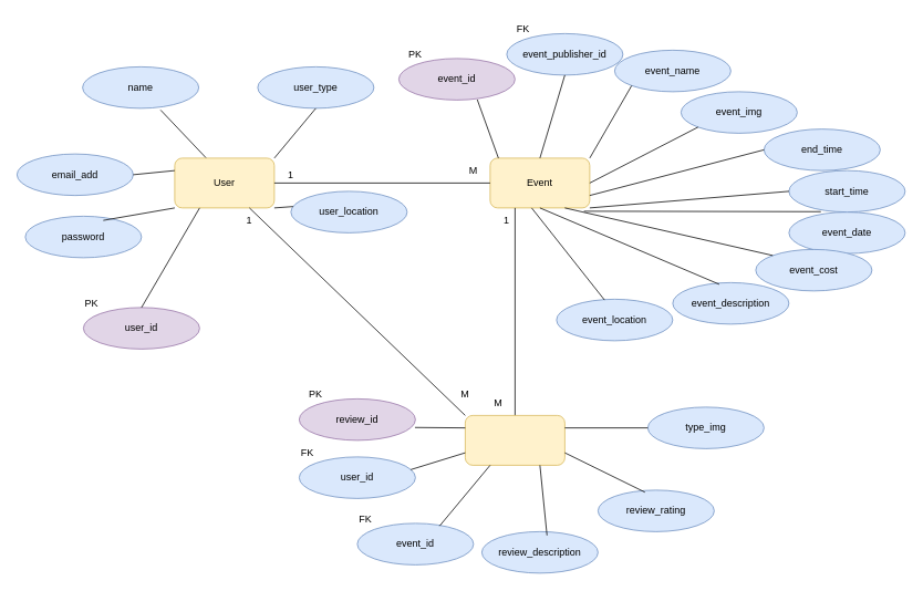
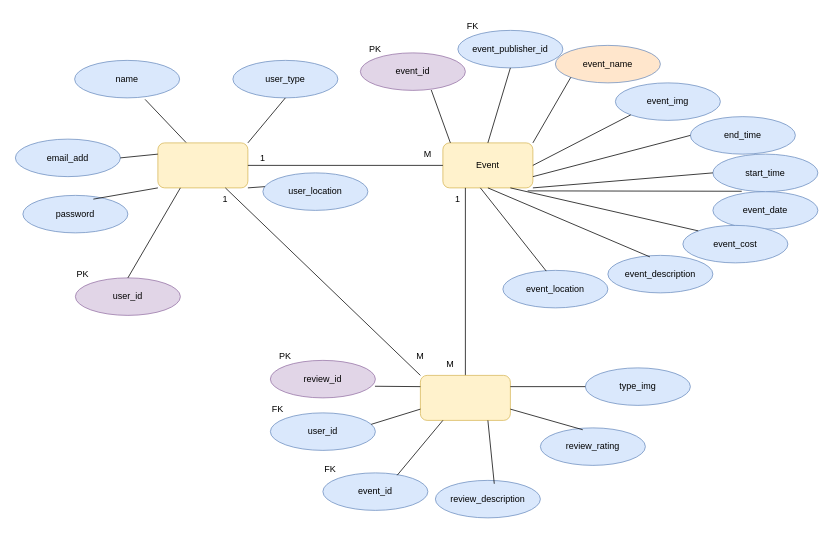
  <mxCell id="0" />
  <mxCell id="1" parent="0" />
  <mxCell id="2" value="" style="rounded=1;whiteSpace=wrap;html=1;fillColor=#fff2cc;strokeColor=#d6b656;" parent="1" vertex="1"><mxGeometry x="210" y="190" width="120" height="60" as="geometry" /></mxCell>
  <mxCell id="3" value="" style="rounded=1;whiteSpace=wrap;html=1;fillColor=#fff2cc;strokeColor=#d6b656;" parent="1" vertex="1"><mxGeometry x="590" y="190" width="120" height="60" as="geometry" /></mxCell>
- <mxCell id="4" value="User" style="text;html=1;align=center;verticalAlign=middle;whiteSpace=wrap;rounded=0;" parent="1" vertex="1"><mxGeometry x="240" y="205" width="60" height="30" as="geometry" /></mxCell>
  <mxCell id="5" value="Event" style="text;html=1;align=center;verticalAlign=middle;whiteSpace=wrap;rounded=0;" vertex="1" parent="1"><mxGeometry x="620" y="205" width="60" height="30" as="geometry" /></mxCell>
  <mxCell id="6" value="name" style="ellipse;whiteSpace=wrap;html=1;fillColor=#dae8fc;strokeColor=#6c8ebf;" vertex="1" parent="1"><mxGeometry x="99" y="80" width="140" height="50" as="geometry" /></mxCell>
  <mxCell id="7" value="email_add" style="ellipse;whiteSpace=wrap;html=1;fillColor=#dae8fc;strokeColor=#6c8ebf;" vertex="1" parent="1"><mxGeometry y="185" width="140" height="50" as="geometry" x="20" /></mxCell>
  <mxCell id="8" value="password" style="ellipse;whiteSpace=wrap;html=1;fillColor=#dae8fc;strokeColor=#6c8ebf;" vertex="1" parent="1"><mxGeometry x="30" y="260" width="140" height="50" as="geometry" /></mxCell>
  <mxCell id="9" value="" style="endArrow=none;html=1;rounded=0;entryX=0;entryY=1;entryDx=0;entryDy=0;exitX=0.671;exitY=0.1;exitDx=0;exitDy=0;exitPerimeter=0;" edge="1" parent="1" source="8" target="2"><mxGeometry width="50" height="50" relative="1" as="geometry"><mxPoint x="420" y="250" as="sourcePoint" /><mxPoint x="470" y="200" as="targetPoint" /></mxGeometry></mxCell>
  <mxCell id="10" value="" style="endArrow=none;html=1;rounded=0;entryX=0;entryY=0.25;entryDx=0;entryDy=0;exitX=1;exitY=0.5;exitDx=0;exitDy=0;" edge="1" parent="1" source="7" target="2"><mxGeometry width="50" height="50" relative="1" as="geometry"><mxPoint x="174" y="315" as="sourcePoint" /><mxPoint x="220" y="260" as="targetPoint" /></mxGeometry></mxCell>
  <mxCell id="11" value="" style="endArrow=none;html=1;rounded=0;entryX=0.671;entryY=1.04;entryDx=0;entryDy=0;exitX=0.313;exitY=-0.008;exitDx=0;exitDy=0;entryPerimeter=0;exitPerimeter=0;" edge="1" parent="1" source="2" target="6"><mxGeometry width="50" height="50" relative="1" as="geometry"><mxPoint x="184" y="325" as="sourcePoint" /><mxPoint x="230" y="270" as="targetPoint" /></mxGeometry></mxCell>
  <mxCell id="12" value="PK" style="text;html=1;align=center;verticalAlign=middle;whiteSpace=wrap;rounded=0;" vertex="1" parent="1"><mxGeometry x="80" y="350" width="60" height="30" as="geometry" /></mxCell>
  <mxCell id="13" value="user_id" style="ellipse;whiteSpace=wrap;html=1;fillColor=#e1d5e7;strokeColor=#9673a6;" vertex="1" parent="1"><mxGeometry x="100" y="370" width="140" height="50" as="geometry" /></mxCell>
  <mxCell id="14" value="" style="endArrow=none;html=1;rounded=0;entryX=0.25;entryY=1;entryDx=0;entryDy=0;exitX=0.5;exitY=0;exitDx=0;exitDy=0;" edge="1" parent="1" source="13" target="2"><mxGeometry width="50" height="50" relative="1" as="geometry"><mxPoint x="174" y="315" as="sourcePoint" /><mxPoint x="220" y="260" as="targetPoint" /></mxGeometry></mxCell>
  <mxCell id="15" value="" style="endArrow=none;html=1;rounded=0;exitX=1;exitY=0.5;exitDx=0;exitDy=0;entryX=0;entryY=0.5;entryDx=0;entryDy=0;" edge="1" parent="1" source="2" target="3"><mxGeometry width="50" height="50" relative="1" as="geometry"><mxPoint x="420" y="250" as="sourcePoint" /><mxPoint x="470" y="200" as="targetPoint" /></mxGeometry></mxCell>
  <mxCell id="16" value="1&lt;span style=&quot;color: rgba(0, 0, 0, 0); font-family: monospace; font-size: 0px; text-align: start; text-wrap: nowrap;&quot;&gt;%3CmxGraphModel%3E%3Croot%3E%3CmxCell%20id%3D%220%22%2F%3E%3CmxCell%20id%3D%221%22%20parent%3D%220%22%2F%3E%3CmxCell%20id%3D%222%22%20value%3D%22User%22%20style%3D%22text%3Bhtml%3D1%3Balign%3Dcenter%3BverticalAlign%3Dmiddle%3BwhiteSpace%3Dwrap%3Brounded%3D0%3B%22%20vertex%3D%221%22%20parent%3D%221%22%3E%3CmxGeometry%20x%3D%22220%22%20y%3D%22315%22%20width%3D%2260%22%20height%3D%2230%22%20as%3D%22geometry%22%2F%3E%3C%2FmxCell%3E%3C%2Froot%3E%3C%2FmxGraphModel%3E&lt;/span&gt;" style="text;html=1;align=center;verticalAlign=middle;whiteSpace=wrap;rounded=0;" vertex="1" parent="1"><mxGeometry x="320" y="195" width="60" height="30" as="geometry" /></mxCell>
  <mxCell id="17" value="M" style="text;html=1;align=center;verticalAlign=middle;whiteSpace=wrap;rounded=0;" vertex="1" parent="1"><mxGeometry x="540" y="190" width="60" height="30" as="geometry" /></mxCell>
- <mxCell id="18" value="event_name" style="ellipse;whiteSpace=wrap;html=1;fillColor=#dae8fc;strokeColor=#6c8ebf;" vertex="1" parent="1"><mxGeometry x="740" y="60" width="140" height="50" as="geometry" /></mxCell>
+ <mxCell id="18" value="event_name" style="ellipse;whiteSpace=wrap;html=1;fillColor=#ffe6cc;strokeColor=#6c8ebf;" vertex="1" parent="1"><mxGeometry x="740" y="60" width="140" height="50" as="geometry" /></mxCell>
  <mxCell id="19" value="event_img" style="ellipse;whiteSpace=wrap;html=1;fillColor=#dae8fc;strokeColor=#6c8ebf;" vertex="1" parent="1"><mxGeometry x="820" y="110" width="140" height="50" as="geometry" /></mxCell>
  <mxCell id="20" value="end_time" style="ellipse;whiteSpace=wrap;html=1;fillColor=#dae8fc;strokeColor=#6c8ebf;" vertex="1" parent="1"><mxGeometry x="920" y="155" width="140" height="50" as="geometry" /></mxCell>
  <mxCell id="21" value="event_date" style="ellipse;whiteSpace=wrap;html=1;fillColor=#dae8fc;strokeColor=#6c8ebf;" vertex="1" parent="1"><mxGeometry x="950" y="255" width="140" height="50" as="geometry" /></mxCell>
  <mxCell id="22" value="event_description" style="ellipse;whiteSpace=wrap;html=1;fillColor=#dae8fc;strokeColor=#6c8ebf;" vertex="1" parent="1"><mxGeometry x="810" y="340" width="140" height="50" as="geometry" /></mxCell>
  <mxCell id="23" value="user_type" style="ellipse;whiteSpace=wrap;html=1;fillColor=#dae8fc;strokeColor=#6c8ebf;" vertex="1" parent="1"><mxGeometry x="310" y="80" width="140" height="50" as="geometry" /></mxCell>
  <mxCell id="24" value="" style="endArrow=none;html=1;rounded=0;entryX=0.5;entryY=1;entryDx=0;entryDy=0;exitX=1;exitY=0;exitDx=0;exitDy=0;" edge="1" parent="1" source="2" target="23"><mxGeometry width="50" height="50" relative="1" as="geometry"><mxPoint x="340" y="200" as="sourcePoint" /><mxPoint x="423" y="163" as="targetPoint" /></mxGeometry></mxCell>
  <mxCell id="25" value="event_id" style="ellipse;whiteSpace=wrap;html=1;fillColor=#e1d5e7;strokeColor=#9673a6;" vertex="1" parent="1"><mxGeometry x="480" y="70" width="140" height="50" as="geometry" /></mxCell>
  <mxCell id="26" value="event_publisher_id" style="ellipse;whiteSpace=wrap;html=1;fillColor=#dae8fc;strokeColor=#6c8ebf;" vertex="1" parent="1"><mxGeometry x="610" y="40" width="140" height="50" as="geometry" /></mxCell>
  <mxCell id="27" value="" style="endArrow=none;html=1;rounded=0;entryX=0.5;entryY=1;entryDx=0;entryDy=0;exitX=0.5;exitY=0;exitDx=0;exitDy=0;" edge="1" parent="1" source="3" target="26"><mxGeometry width="50" height="50" relative="1" as="geometry"><mxPoint x="340" y="200" as="sourcePoint" /><mxPoint x="423" y="163" as="targetPoint" /></mxGeometry></mxCell>
  <mxCell id="28" value="" style="endArrow=none;html=1;rounded=0;entryX=0;entryY=1;entryDx=0;entryDy=0;exitX=1;exitY=0;exitDx=0;exitDy=0;" edge="1" parent="1" source="3" target="18"><mxGeometry width="50" height="50" relative="1" as="geometry"><mxPoint x="660" y="200" as="sourcePoint" /><mxPoint x="650" y="120" as="targetPoint" /></mxGeometry></mxCell>
  <mxCell id="29" value="" style="endArrow=none;html=1;rounded=0;entryX=0;entryY=1;entryDx=0;entryDy=0;exitX=1;exitY=0.5;exitDx=0;exitDy=0;" edge="1" parent="1" source="3" target="19"><mxGeometry width="50" height="50" relative="1" as="geometry"><mxPoint x="670" y="210" as="sourcePoint" /><mxPoint x="660" y="130" as="targetPoint" /></mxGeometry></mxCell>
  <mxCell id="30" value="" style="endArrow=none;html=1;rounded=0;entryX=0;entryY=0.5;entryDx=0;entryDy=0;exitX=1;exitY=0.75;exitDx=0;exitDy=0;" edge="1" parent="1" source="3" target="20"><mxGeometry width="50" height="50" relative="1" as="geometry"><mxPoint x="680" y="220" as="sourcePoint" /><mxPoint x="670" y="140" as="targetPoint" /></mxGeometry></mxCell>
  <mxCell id="31" value="" style="endArrow=none;html=1;rounded=0;entryX=0.942;entryY=1.067;entryDx=0;entryDy=0;exitX=0.275;exitY=-0.01;exitDx=0;exitDy=0;entryPerimeter=0;exitPerimeter=0;" edge="1" parent="1" source="21" target="3"><mxGeometry width="50" height="50" relative="1" as="geometry"><mxPoint x="690" y="230" as="sourcePoint" /><mxPoint x="680" y="150" as="targetPoint" /></mxGeometry></mxCell>
  <mxCell id="32" value="" style="endArrow=none;html=1;rounded=0;entryX=0.5;entryY=1;entryDx=0;entryDy=0;exitX=0.4;exitY=0.04;exitDx=0;exitDy=0;exitPerimeter=0;" edge="1" parent="1" source="22" target="3"><mxGeometry width="50" height="50" relative="1" as="geometry"><mxPoint x="700" y="240" as="sourcePoint" /><mxPoint x="690" y="160" as="targetPoint" /></mxGeometry></mxCell>
  <mxCell id="33" value="" style="endArrow=none;html=1;rounded=0;entryX=1;entryY=0;entryDx=0;entryDy=0;exitX=0.675;exitY=0.99;exitDx=0;exitDy=0;exitPerimeter=0;" edge="1" parent="1" source="25" target="17"><mxGeometry width="50" height="50" relative="1" as="geometry"><mxPoint x="540" y="140" as="sourcePoint" /><mxPoint x="700" y="170" as="targetPoint" /></mxGeometry></mxCell>
  <mxCell id="34" value="PK" style="text;html=1;align=center;verticalAlign=middle;whiteSpace=wrap;rounded=0;" vertex="1" parent="1"><mxGeometry x="470" y="50" width="60" height="30" as="geometry" /></mxCell>
  <mxCell id="35" value="FK" style="text;html=1;align=center;verticalAlign=middle;whiteSpace=wrap;rounded=0;" vertex="1" parent="1"><mxGeometry x="600" y="20" width="60" height="30" as="geometry" /></mxCell>
  <mxCell id="36" value="start_time" style="ellipse;whiteSpace=wrap;html=1;fillColor=#dae8fc;strokeColor=#6c8ebf;" vertex="1" parent="1"><mxGeometry x="950" y="205" width="140" height="50" as="geometry" /></mxCell>
  <mxCell id="37" value="" style="endArrow=none;html=1;rounded=0;entryX=0.25;entryY=1;entryDx=0;entryDy=0;exitX=0.5;exitY=0;exitDx=0;exitDy=0;" edge="1" parent="1" source="38" target="3"><mxGeometry width="50" height="50" relative="1" as="geometry"><mxPoint x="620" y="500" as="sourcePoint" /><mxPoint x="610" y="280" as="targetPoint" /></mxGeometry></mxCell>
  <mxCell id="38" value="" style="rounded=1;whiteSpace=wrap;html=1;fillColor=#fff2cc;strokeColor=#d6b656;" vertex="1" parent="1"><mxGeometry x="560" y="500" width="120" height="60" as="geometry" /></mxCell>
  <mxCell id="39" value="event_id" style="ellipse;whiteSpace=wrap;html=1;fillColor=#dae8fc;strokeColor=#6c8ebf;" vertex="1" parent="1"><mxGeometry x="430" y="630" width="140" height="50" as="geometry" /></mxCell>
  <mxCell id="40" value="review_description" style="ellipse;whiteSpace=wrap;html=1;fillColor=#dae8fc;strokeColor=#6c8ebf;" vertex="1" parent="1"><mxGeometry x="580" y="640" width="140" height="50" as="geometry" /></mxCell>
- <mxCell id="41" value="review_rating" style="ellipse;whiteSpace=wrap;html=1;fillColor=#dae8fc;strokeColor=#6c8ebf;" vertex="1" parent="1"><mxGeometry x="720" y="590" width="140" height="50" as="geometry" /></mxCell>
+ <mxCell id="41" value="review_rating" style="ellipse;whiteSpace=wrap;html=1;fillColor=#dae8fc;strokeColor=#6c8ebf;" vertex="1" parent="1"><mxGeometry x="720" y="570" width="140" height="50" as="geometry" /></mxCell>
  <mxCell id="42" value="type_img" style="ellipse;whiteSpace=wrap;html=1;fillColor=#dae8fc;strokeColor=#6c8ebf;" vertex="1" parent="1"><mxGeometry x="780" y="490" width="140" height="50" as="geometry" /></mxCell>
  <mxCell id="43" value="review_id" style="ellipse;whiteSpace=wrap;html=1;fillColor=#e1d5e7;strokeColor=#9673a6;" vertex="1" parent="1"><mxGeometry x="360" y="480" width="140" height="50" as="geometry" /></mxCell>
  <mxCell id="44" value="PK" style="text;html=1;align=center;verticalAlign=middle;whiteSpace=wrap;rounded=0;" vertex="1" parent="1"><mxGeometry x="350" y="460" width="60" height="30" as="geometry" /></mxCell>
  <mxCell id="45" value="FK" style="text;html=1;align=center;verticalAlign=middle;whiteSpace=wrap;rounded=0;" vertex="1" parent="1"><mxGeometry x="410" y="610" width="60" height="30" as="geometry" /></mxCell>
  <mxCell id="46" value="" style="endArrow=none;html=1;rounded=0;exitX=0;exitY=0.25;exitDx=0;exitDy=0;entryX=0.996;entryY=0.69;entryDx=0;entryDy=0;entryPerimeter=0;" edge="1" parent="1" source="38" target="43"><mxGeometry width="50" height="50" relative="1" as="geometry"><mxPoint x="680" y="530" as="sourcePoint" /><mxPoint x="730" y="480" as="targetPoint" /></mxGeometry></mxCell>
  <mxCell id="47" value="" style="endArrow=none;html=1;rounded=0;exitX=0.25;exitY=1;exitDx=0;exitDy=0;entryX=0.708;entryY=0.063;entryDx=0;entryDy=0;entryPerimeter=0;" edge="1" parent="1" source="38" target="39"><mxGeometry width="50" height="50" relative="1" as="geometry"><mxPoint x="570" y="525" as="sourcePoint" /><mxPoint x="509" y="525" as="targetPoint" /></mxGeometry></mxCell>
  <mxCell id="48" value="" style="endArrow=none;html=1;rounded=0;exitX=0.561;exitY=0.09;exitDx=0;exitDy=0;entryX=0.75;entryY=1;entryDx=0;entryDy=0;exitPerimeter=0;" edge="1" parent="1" source="40" target="38"><mxGeometry width="50" height="50" relative="1" as="geometry"><mxPoint x="580" y="535" as="sourcePoint" /><mxPoint x="519" y="535" as="targetPoint" /></mxGeometry></mxCell>
  <mxCell id="49" value="" style="endArrow=none;html=1;rounded=0;exitX=1;exitY=0.75;exitDx=0;exitDy=0;entryX=0.404;entryY=0.05;entryDx=0;entryDy=0;entryPerimeter=0;" edge="1" parent="1" source="38" target="41"><mxGeometry width="50" height="50" relative="1" as="geometry"><mxPoint x="590" y="545" as="sourcePoint" /><mxPoint x="529" y="545" as="targetPoint" /></mxGeometry></mxCell>
  <mxCell id="50" value="" style="endArrow=none;html=1;rounded=0;exitX=0;exitY=0.5;exitDx=0;exitDy=0;entryX=1;entryY=0.25;entryDx=0;entryDy=0;" edge="1" parent="1" source="42" target="38"><mxGeometry width="50" height="50" relative="1" as="geometry"><mxPoint x="600" y="555" as="sourcePoint" /><mxPoint x="539" y="555" as="targetPoint" /></mxGeometry></mxCell>
  <mxCell id="51" value="1&lt;span style=&quot;color: rgba(0, 0, 0, 0); font-family: monospace; font-size: 0px; text-align: start; text-wrap: nowrap;&quot;&gt;%3CmxGraphModel%3E%3Croot%3E%3CmxCell%20id%3D%220%22%2F%3E%3CmxCell%20id%3D%221%22%20parent%3D%220%22%2F%3E%3CmxCell%20id%3D%222%22%20value%3D%22PK%22%20style%3D%22text%3Bhtml%3D1%3Balign%3Dcenter%3BverticalAlign%3Dmiddle%3BwhiteSpace%3Dwrap%3Brounded%3D0%3B%22%20vertex%3D%221%22%20parent%3D%221%22%3E%3CmxGeometry%20x%3D%22330%22%20y%3D%22570%22%20width%3D%2260%22%20height%3D%2230%22%20as%3D%22geometry%22%2F%3E%3C%2FmxCell%3E%3C%2Froot%3E%3C%2FmxGraphModel%3E&lt;/span&gt;" style="text;html=1;align=center;verticalAlign=middle;whiteSpace=wrap;rounded=0;" vertex="1" parent="1"><mxGeometry x="580" y="250" width="60" height="30" as="geometry" /></mxCell>
  <mxCell id="52" value="M" style="text;html=1;align=center;verticalAlign=middle;whiteSpace=wrap;rounded=0;" vertex="1" parent="1"><mxGeometry x="570" y="470" width="60" height="30" as="geometry" /></mxCell>
  <mxCell id="53" value="" style="endArrow=none;html=1;rounded=0;entryX=1;entryY=1;entryDx=0;entryDy=0;exitX=0;exitY=0.5;exitDx=0;exitDy=0;" edge="1" parent="1" source="36" target="3"><mxGeometry width="50" height="50" relative="1" as="geometry"><mxPoint x="939" y="330" as="sourcePoint" /><mxPoint x="723" y="274" as="targetPoint" /></mxGeometry></mxCell>
  <mxCell id="54" value="event_cost" style="ellipse;whiteSpace=wrap;html=1;fillColor=#dae8fc;strokeColor=#6c8ebf;" vertex="1" parent="1"><mxGeometry x="910" y="300" width="140" height="50" as="geometry" /></mxCell>
  <mxCell id="55" value="" style="endArrow=none;html=1;rounded=0;exitX=0;exitY=0;exitDx=0;exitDy=0;entryX=0.75;entryY=1;entryDx=0;entryDy=0;" edge="1" parent="1" source="54" target="3"><mxGeometry width="50" height="50" relative="1" as="geometry"><mxPoint x="766" y="462" as="sourcePoint" /><mxPoint x="720" y="280" as="targetPoint" /></mxGeometry></mxCell>
  <mxCell id="56" value="event_location" style="ellipse;whiteSpace=wrap;html=1;fillColor=#dae8fc;strokeColor=#6c8ebf;" vertex="1" parent="1"><mxGeometry x="670" y="360" width="140" height="50" as="geometry" /></mxCell>
  <mxCell id="57" value="" style="endArrow=none;html=1;rounded=0;entryX=1;entryY=0;entryDx=0;entryDy=0;exitX=0.413;exitY=0.019;exitDx=0;exitDy=0;exitPerimeter=0;" edge="1" parent="1" source="56" target="51"><mxGeometry width="50" height="50" relative="1" as="geometry"><mxPoint x="876" y="352" as="sourcePoint" /><mxPoint x="660" y="260" as="targetPoint" /></mxGeometry></mxCell>
  <mxCell id="58" value="user_location" style="ellipse;whiteSpace=wrap;html=1;fillColor=#dae8fc;strokeColor=#6c8ebf;" vertex="1" parent="1"><mxGeometry x="350" y="230" width="140" height="50" as="geometry" /></mxCell>
  <mxCell id="59" value="" style="endArrow=none;html=1;rounded=0;exitX=1;exitY=1;exitDx=0;exitDy=0;entryX=0.019;entryY=0.367;entryDx=0;entryDy=0;entryPerimeter=0;" edge="1" parent="1" source="2" target="58"><mxGeometry width="50" height="50" relative="1" as="geometry"><mxPoint x="340" y="230" as="sourcePoint" /><mxPoint x="600" y="230" as="targetPoint" /></mxGeometry></mxCell>
  <mxCell id="60" value="user_id" style="ellipse;whiteSpace=wrap;html=1;fillColor=#dae8fc;strokeColor=#6c8ebf;" vertex="1" parent="1"><mxGeometry x="360" y="550" width="140" height="50" as="geometry" /></mxCell>
  <mxCell id="61" value="FK" style="text;html=1;align=center;verticalAlign=middle;whiteSpace=wrap;rounded=0;" vertex="1" parent="1"><mxGeometry x="340" y="530" width="60" height="30" as="geometry" /></mxCell>
  <mxCell id="62" value="" style="endArrow=none;html=1;rounded=0;exitX=0;exitY=0.75;exitDx=0;exitDy=0;entryX=0.96;entryY=0.306;entryDx=0;entryDy=0;entryPerimeter=0;" edge="1" parent="1" source="38" target="60"><mxGeometry width="50" height="50" relative="1" as="geometry"><mxPoint x="600" y="570" as="sourcePoint" /><mxPoint x="539" y="643" as="targetPoint" /></mxGeometry></mxCell>
  <mxCell id="63" value="" style="endArrow=none;html=1;rounded=0;entryX=0.75;entryY=1;entryDx=0;entryDy=0;exitX=0;exitY=0;exitDx=0;exitDy=0;" edge="1" parent="1" source="38" target="2"><mxGeometry width="50" height="50" relative="1" as="geometry"><mxPoint x="180" y="380" as="sourcePoint" /><mxPoint x="250" y="260" as="targetPoint" /></mxGeometry></mxCell>
  <mxCell id="64" value="M" style="text;html=1;align=center;verticalAlign=middle;whiteSpace=wrap;rounded=0;" vertex="1" parent="1"><mxGeometry x="530" y="460" width="60" height="30" as="geometry" /></mxCell>
  <mxCell id="65" value="1&lt;span style=&quot;color: rgba(0, 0, 0, 0); font-family: monospace; font-size: 0px; text-align: start; text-wrap: nowrap;&quot;&gt;%3CmxGraphModel%3E%3Croot%3E%3CmxCell%20id%3D%220%22%2F%3E%3CmxCell%20id%3D%221%22%20parent%3D%220%22%2F%3E%3CmxCell%20id%3D%222%22%20value%3D%22User%22%20style%3D%22text%3Bhtml%3D1%3Balign%3Dcenter%3BverticalAlign%3Dmiddle%3BwhiteSpace%3Dwrap%3Brounded%3D0%3B%22%20vertex%3D%221%22%20parent%3D%221%22%3E%3CmxGeometry%20x%3D%22220%22%20y%3D%22315%22%20width%3D%2260%22%20height%3D%2230%22%20as%3D%22geometry%22%2F%3E%3C%2FmxCell%3E%3C%2Froot%3E%3C%2FmxGraphModel%3E&lt;/span&gt;" style="text;html=1;align=center;verticalAlign=middle;whiteSpace=wrap;rounded=0;" vertex="1" parent="1"><mxGeometry x="270" y="250" width="60" height="30" as="geometry" /></mxCell>
